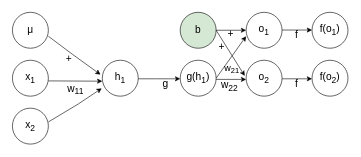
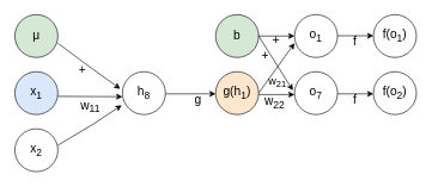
  <mxCell id="0" />
  <mxCell id="1" parent="0" />
- <mxCell id="2" value="&lt;h1 class=&quot;char Grek U03BC&quot; style=&quot;font-size: 17px&quot;&gt;&lt;font style=&quot;font-size: 17px&quot;&gt;&lt;span style=&quot;font-weight: normal&quot;&gt;μ&lt;/span&gt;&lt;/font&gt;&lt;/h1&gt;" style="ellipse;whiteSpace=wrap;html=1;aspect=fixed;" vertex="1" parent="1"><mxGeometry x="20" y="20" width="60" height="60" as="geometry" /></mxCell>
+ <mxCell id="2" value="&lt;h1 class=&quot;char Grek U03BC&quot; style=&quot;font-size: 17px&quot;&gt;&lt;font style=&quot;font-size: 17px&quot;&gt;&lt;span style=&quot;font-weight: normal&quot;&gt;μ&lt;/span&gt;&lt;/font&gt;&lt;/h1&gt;" style="ellipse;whiteSpace=wrap;html=1;aspect=fixed;fillColor=#d5e8d4;" vertex="1" parent="1"><mxGeometry x="20" y="20" width="60" height="60" as="geometry" /></mxCell>
  <mxCell id="3" value="&lt;font style=&quot;font-size: 17px&quot;&gt;x&lt;sub&gt;2&lt;/sub&gt;&lt;/font&gt;" style="ellipse;whiteSpace=wrap;html=1;aspect=fixed;" vertex="1" parent="1"><mxGeometry x="20" y="180" width="60" height="60" as="geometry" /></mxCell>
- <mxCell id="4" value="&lt;font style=&quot;font-size: 17px&quot;&gt;x&lt;sub&gt;1&lt;/sub&gt;&lt;/font&gt;" style="ellipse;whiteSpace=wrap;html=1;aspect=fixed;" vertex="1" parent="1"><mxGeometry x="20" y="100" width="60" height="60" as="geometry" /></mxCell>
- <mxCell id="5" value="&lt;font style=&quot;font-size: 17px&quot;&gt;h&lt;sub&gt;1&lt;/sub&gt;&lt;/font&gt;" style="ellipse;whiteSpace=wrap;html=1;aspect=fixed;" vertex="1" parent="1"><mxGeometry x="170" y="100" width="60" height="60" as="geometry" /></mxCell>
+ <mxCell id="4" value="&lt;font style=&quot;font-size: 17px&quot;&gt;x&lt;sub&gt;1&lt;/sub&gt;&lt;/font&gt;" style="ellipse;whiteSpace=wrap;html=1;aspect=fixed;fillColor=#dae8fc;" vertex="1" parent="1"><mxGeometry x="20" y="100" width="60" height="60" as="geometry" /></mxCell>
+ <mxCell id="5" value="&lt;font style=&quot;font-size: 17px&quot;&gt;h&lt;sub&gt;8&lt;/sub&gt;&lt;/font&gt;" style="ellipse;whiteSpace=wrap;html=1;aspect=fixed;" vertex="1" parent="1"><mxGeometry x="170" y="100" width="60" height="60" as="geometry" /></mxCell>
  <mxCell id="6" value="" style="endArrow=classic;html=1;rounded=0;fontSize=12;entryX=-0.05;entryY=0.4;entryDx=0;entryDy=0;entryPerimeter=0;" edge="1" parent="1" target="5"><mxGeometry width="50" height="50" relative="1" as="geometry"><mxPoint x="80" y="60" as="sourcePoint" /><mxPoint x="130" y="0" as="targetPoint" /><Array as="points"><mxPoint x="120" y="90" /></Array></mxGeometry></mxCell>
  <mxCell id="7" value="" style="endArrow=classic;html=1;rounded=0;fontSize=12;" edge="1" parent="1"><mxGeometry width="50" height="50" relative="1" as="geometry"><mxPoint x="80" y="134.5" as="sourcePoint" /><mxPoint x="170" y="135" as="targetPoint" /></mxGeometry></mxCell>
  <mxCell id="8" value="" style="endArrow=classic;html=1;rounded=0;fontSize=12;entryX=-0.017;entryY=0.9;entryDx=0;entryDy=0;entryPerimeter=0;" edge="1" parent="1"><mxGeometry width="50" height="50" relative="1" as="geometry"><mxPoint x="80" y="203" as="sourcePoint" /><mxPoint x="168.98" y="147" as="targetPoint" /><Array as="points"><mxPoint x="130" y="173" /></Array></mxGeometry></mxCell>
  <mxCell id="9" value="&lt;font style=&quot;font-size: 17px&quot;&gt;+&lt;/font&gt;" style="text;html=1;align=center;verticalAlign=middle;resizable=0;points=[];autosize=1;strokeColor=none;fillColor=none;fontSize=12;" vertex="1" parent="1"><mxGeometry x="99" y="89" width="30" height="20" as="geometry" /></mxCell>
  <mxCell id="10" value="&lt;font style=&quot;font-size: 17px&quot;&gt;w&lt;sub&gt;11&lt;/sub&gt;&lt;/font&gt;" style="text;html=1;align=center;verticalAlign=middle;resizable=0;points=[];autosize=1;strokeColor=none;fillColor=none;fontSize=12;" vertex="1" parent="1"><mxGeometry x="105" y="139" width="40" height="20" as="geometry" /></mxCell>
  <mxCell id="11" value="" style="endArrow=classic;html=1;rounded=0;fontSize=12;" edge="1" parent="1"><mxGeometry width="50" height="50" relative="1" as="geometry"><mxPoint x="230" y="131" as="sourcePoint" /><mxPoint x="300" y="131" as="targetPoint" /><Array as="points"><mxPoint x="260" y="131" /></Array></mxGeometry></mxCell>
- <mxCell id="12" value="&lt;font style=&quot;font-size: 17px&quot;&gt;g(h&lt;sub&gt;1&lt;/sub&gt;)&lt;/font&gt;" style="ellipse;whiteSpace=wrap;html=1;aspect=fixed;" vertex="1" parent="1"><mxGeometry x="300" y="100" width="60" height="60" as="geometry" /></mxCell>
+ <mxCell id="12" value="&lt;font style=&quot;font-size: 17px&quot;&gt;g(h&lt;sub&gt;1&lt;/sub&gt;)&lt;/font&gt;" style="ellipse;whiteSpace=wrap;html=1;aspect=fixed;fillColor=#ffe6cc;" vertex="1" parent="1"><mxGeometry x="300" y="100" width="60" height="60" as="geometry" /></mxCell>
  <mxCell id="13" value="&lt;font style=&quot;font-size: 17px&quot;&gt;b&lt;/font&gt;" style="ellipse;whiteSpace=wrap;html=1;aspect=fixed;fillColor=#d5e8d4;" vertex="1" parent="1"><mxGeometry x="300" y="20" width="60" height="60" as="geometry" /></mxCell>
- <mxCell id="14" value="&lt;font style=&quot;font-size: 17px&quot;&gt;o&lt;sub&gt;2&lt;/sub&gt;&lt;/font&gt;" style="ellipse;whiteSpace=wrap;html=1;aspect=fixed;" vertex="1" parent="1"><mxGeometry x="410" y="100" width="60" height="60" as="geometry" /></mxCell>
+ <mxCell id="14" value="&lt;font style=&quot;font-size: 17px&quot;&gt;o&lt;sub&gt;7&lt;/sub&gt;&lt;/font&gt;" style="ellipse;whiteSpace=wrap;html=1;aspect=fixed;" vertex="1" parent="1"><mxGeometry x="410" y="100" width="60" height="60" as="geometry" /></mxCell>
  <mxCell id="15" value="&lt;font style=&quot;font-size: 17px&quot;&gt;o&lt;sub&gt;1&lt;/sub&gt;&lt;/font&gt;" style="ellipse;whiteSpace=wrap;html=1;aspect=fixed;" vertex="1" parent="1"><mxGeometry x="410" y="20" width="60" height="60" as="geometry" /></mxCell>
  <mxCell id="16" value="" style="endArrow=classic;html=1;rounded=0;fontSize=12;entryX=0;entryY=0.5;entryDx=0;entryDy=0;" edge="1" parent="1" target="15"><mxGeometry width="50" height="50" relative="1" as="geometry"><mxPoint x="360" y="50" as="sourcePoint" /><mxPoint x="410" y="0" as="targetPoint" /></mxGeometry></mxCell>
  <mxCell id="17" value="" style="endArrow=classic;html=1;rounded=0;fontSize=12;entryX=0;entryY=0.5;entryDx=0;entryDy=0;" edge="1" parent="1"><mxGeometry width="50" height="50" relative="1" as="geometry"><mxPoint x="360" y="132" as="sourcePoint" /><mxPoint x="410" y="132" as="targetPoint" /></mxGeometry></mxCell>
  <mxCell id="18" value="" style="endArrow=classic;html=1;rounded=0;fontSize=12;entryX=-0.038;entryY=0.435;entryDx=0;entryDy=0;entryPerimeter=0;" edge="1" parent="1" target="14"><mxGeometry width="50" height="50" relative="1" as="geometry"><mxPoint x="360" y="50" as="sourcePoint" /><mxPoint x="410" y="60" as="targetPoint" /></mxGeometry></mxCell>
  <mxCell id="19" value="" style="endArrow=classic;html=1;rounded=0;fontSize=12;" edge="1" parent="1"><mxGeometry width="50" height="50" relative="1" as="geometry"><mxPoint x="360" y="130" as="sourcePoint" /><mxPoint x="410" y="60" as="targetPoint" /><Array as="points" /></mxGeometry></mxCell>
  <mxCell id="20" value="&lt;font style=&quot;font-size: 17px&quot;&gt;+&lt;/font&gt;" style="text;html=1;align=center;verticalAlign=middle;resizable=0;points=[];autosize=1;strokeColor=none;fillColor=none;fontSize=12;" vertex="1" parent="1"><mxGeometry x="369" y="47" width="30" height="20" as="geometry" /></mxCell>
  <mxCell id="21" value="&lt;font style=&quot;font-size: 17px&quot;&gt;+&lt;/font&gt;" style="text;html=1;align=center;verticalAlign=middle;resizable=0;points=[];autosize=1;strokeColor=none;fillColor=none;fontSize=12;" vertex="1" parent="1"><mxGeometry x="354" y="68" width="30" height="20" as="geometry" /></mxCell>
  <mxCell id="22" value="&lt;font style=&quot;font-size: 15px&quot;&gt;w&lt;sub&gt;21&lt;/sub&gt;&lt;/font&gt;" style="text;html=1;align=center;verticalAlign=middle;resizable=0;points=[];autosize=1;strokeColor=none;fillColor=none;fontSize=12;" vertex="1" parent="1"><mxGeometry x="366" y="104" width="40" height="20" as="geometry" /></mxCell>
  <mxCell id="23" value="&lt;font style=&quot;font-size: 17px&quot;&gt;w&lt;sub&gt;22&lt;/sub&gt;&lt;/font&gt;" style="text;html=1;align=center;verticalAlign=middle;resizable=0;points=[];autosize=1;strokeColor=none;fillColor=none;fontSize=12;" vertex="1" parent="1"><mxGeometry x="362" y="133" width="40" height="20" as="geometry" /></mxCell>
  <mxCell id="24" value="&lt;font style=&quot;font-size: 17px&quot;&gt;f(o&lt;sub&gt;1&lt;/sub&gt;)&lt;/font&gt;" style="ellipse;whiteSpace=wrap;html=1;aspect=fixed;" vertex="1" parent="1"><mxGeometry x="520" y="20" width="60" height="60" as="geometry" /></mxCell>
  <mxCell id="25" value="&lt;font style=&quot;font-size: 17px&quot;&gt;f(o&lt;sub&gt;2&lt;/sub&gt;)&lt;/font&gt;" style="ellipse;whiteSpace=wrap;html=1;aspect=fixed;" vertex="1" parent="1"><mxGeometry x="520" y="100" width="60" height="60" as="geometry" /></mxCell>
  <mxCell id="26" value="" style="endArrow=classic;html=1;rounded=0;fontSize=12;entryX=0;entryY=0.5;entryDx=0;entryDy=0;" edge="1" parent="1"><mxGeometry width="50" height="50" relative="1" as="geometry"><mxPoint x="470" y="49.64" as="sourcePoint" /><mxPoint x="520" y="49.64" as="targetPoint" /></mxGeometry></mxCell>
  <mxCell id="27" value="" style="endArrow=classic;html=1;rounded=0;fontSize=12;entryX=0;entryY=0.5;entryDx=0;entryDy=0;" edge="1" parent="1"><mxGeometry width="50" height="50" relative="1" as="geometry"><mxPoint x="470" y="131" as="sourcePoint" /><mxPoint x="520" y="131" as="targetPoint" /></mxGeometry></mxCell>
  <mxCell id="28" value="&lt;font style=&quot;font-size: 17px&quot;&gt;f&lt;/font&gt;" style="text;html=1;align=center;verticalAlign=middle;resizable=0;points=[];autosize=1;strokeColor=none;fillColor=none;fontSize=12;" vertex="1" parent="1"><mxGeometry x="484" y="49" width="20" height="20" as="geometry" /></mxCell>
  <mxCell id="29" value="&lt;font style=&quot;font-size: 17px&quot;&gt;f&lt;/font&gt;" style="text;html=1;align=center;verticalAlign=middle;resizable=0;points=[];autosize=1;strokeColor=none;fillColor=none;fontSize=12;" vertex="1" parent="1"><mxGeometry x="484" y="131" width="20" height="20" as="geometry" /></mxCell>
  <mxCell id="30" value="&lt;font style=&quot;font-size: 17px&quot;&gt;g&lt;/font&gt;" style="text;html=1;align=center;verticalAlign=middle;resizable=0;points=[];autosize=1;strokeColor=none;fillColor=none;fontSize=12;" vertex="1" parent="1"><mxGeometry x="265" y="131" width="20" height="20" as="geometry" /></mxCell>
